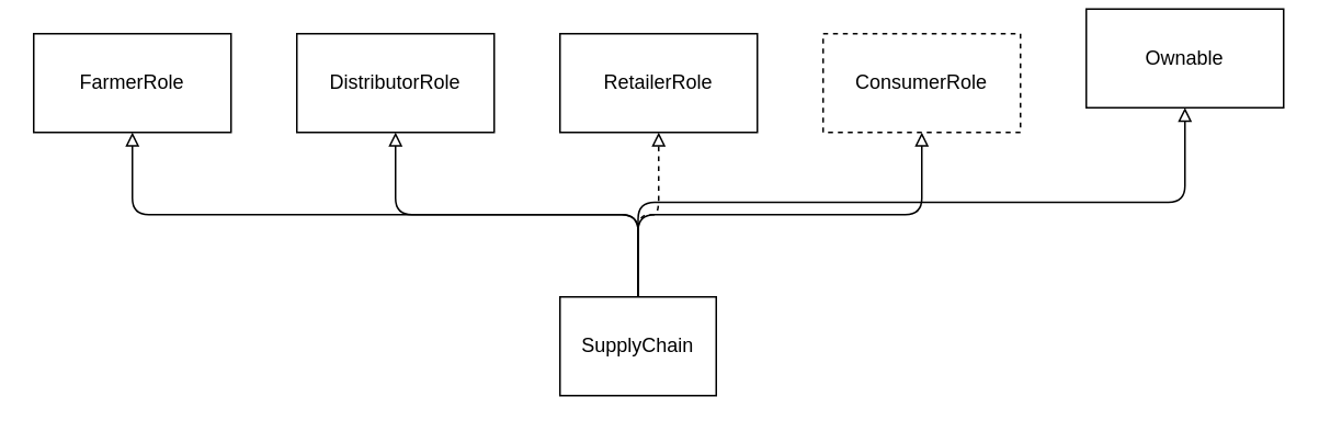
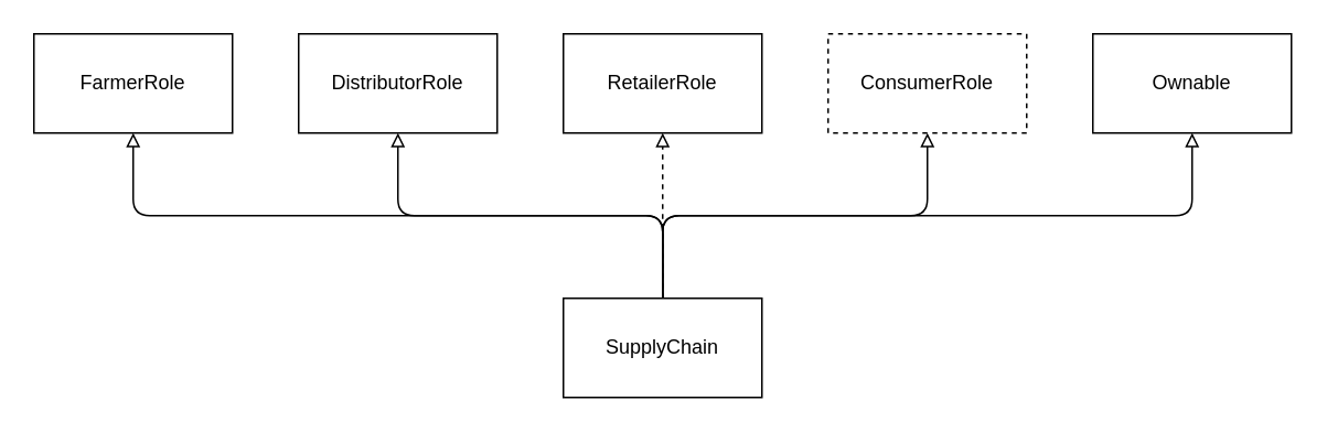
  <mxCell id="0" />
  <mxCell id="1" parent="0" />
- <mxCell id="2" value="SupplyChain" style="rounded=0;whiteSpace=wrap;html=1;" vertex="1" parent="1"><mxGeometry x="340" y="180" width="95" height="60" as="geometry" /></mxCell>
- <mxCell id="3" value="Ownable" style="rounded=0;whiteSpace=wrap;html=1;" vertex="1" parent="1"><mxGeometry x="660" y="5" width="120" height="60" as="geometry" /></mxCell>
+ <mxCell id="2" value="SupplyChain" style="rounded=0;whiteSpace=wrap;html=1;" vertex="1" parent="1"><mxGeometry x="340" y="180" width="120" height="60" as="geometry" /></mxCell>
+ <mxCell id="3" value="Ownable" style="rounded=0;whiteSpace=wrap;html=1;" vertex="1" parent="1"><mxGeometry x="660" y="20" width="120" height="60" as="geometry" /></mxCell>
  <mxCell id="4" value="" style="endArrow=block;html=1;exitX=0.5;exitY=0;exitDx=0;exitDy=0;entryX=0.5;entryY=1;entryDx=0;entryDy=0;edgeStyle=orthogonalEdgeStyle;endFill=0;" edge="1" parent="1" source="2" target="3"><mxGeometry width="50" height="50" relative="1" as="geometry"><mxPoint x="500" y="150" as="sourcePoint" /><mxPoint x="550" y="100" as="targetPoint" /></mxGeometry></mxCell>
  <mxCell id="5" value="ConsumerRole" style="rounded=0;whiteSpace=wrap;html=1;dashed=1;" vertex="1" parent="1"><mxGeometry x="500" y="20" width="120" height="60" as="geometry" /></mxCell>
  <mxCell id="6" value="RetailerRole" style="rounded=0;whiteSpace=wrap;html=1;" vertex="1" parent="1"><mxGeometry x="340" y="20" width="120" height="60" as="geometry" /></mxCell>
  <mxCell id="7" value="DistributorRole" style="rounded=0;whiteSpace=wrap;html=1;" vertex="1" parent="1"><mxGeometry x="180" y="20" width="120" height="60" as="geometry" /></mxCell>
  <mxCell id="8" value="FarmerRole" style="rounded=0;whiteSpace=wrap;html=1;" vertex="1" parent="1"><mxGeometry x="20" y="20" width="120" height="60" as="geometry" /></mxCell>
  <mxCell id="9" value="" style="endArrow=block;html=1;exitX=0.5;exitY=0;exitDx=0;exitDy=0;entryX=0.5;entryY=1;entryDx=0;entryDy=0;edgeStyle=orthogonalEdgeStyle;endFill=0;" edge="1" parent="1" source="2" target="5"><mxGeometry width="50" height="50" relative="1" as="geometry"><mxPoint x="370" y="190" as="sourcePoint" /><mxPoint x="770" y="90" as="targetPoint" /></mxGeometry></mxCell>
  <mxCell id="10" value="" style="endArrow=block;html=1;exitX=0.5;exitY=0;exitDx=0;exitDy=0;entryX=0.5;entryY=1;entryDx=0;entryDy=0;edgeStyle=orthogonalEdgeStyle;endFill=0;dashed=1;" edge="1" parent="1" source="2" target="6"><mxGeometry width="50" height="50" relative="1" as="geometry"><mxPoint x="370" y="190" as="sourcePoint" /><mxPoint x="570" y="90" as="targetPoint" /></mxGeometry></mxCell>
  <mxCell id="11" value="" style="endArrow=block;html=1;exitX=0.5;exitY=0;exitDx=0;exitDy=0;edgeStyle=orthogonalEdgeStyle;endFill=0;" edge="1" parent="1" source="2" target="7"><mxGeometry width="50" height="50" relative="1" as="geometry"><mxPoint x="370" y="190" as="sourcePoint" /><mxPoint x="410" y="90" as="targetPoint" /></mxGeometry></mxCell>
  <mxCell id="12" value="" style="endArrow=block;html=1;exitX=0.5;exitY=0;exitDx=0;exitDy=0;edgeStyle=orthogonalEdgeStyle;endFill=0;entryX=0.5;entryY=1;entryDx=0;entryDy=0;" edge="1" parent="1" source="2" target="8"><mxGeometry width="50" height="50" relative="1" as="geometry"><mxPoint x="370" y="190" as="sourcePoint" /><mxPoint x="250" y="90" as="targetPoint" /></mxGeometry></mxCell>
